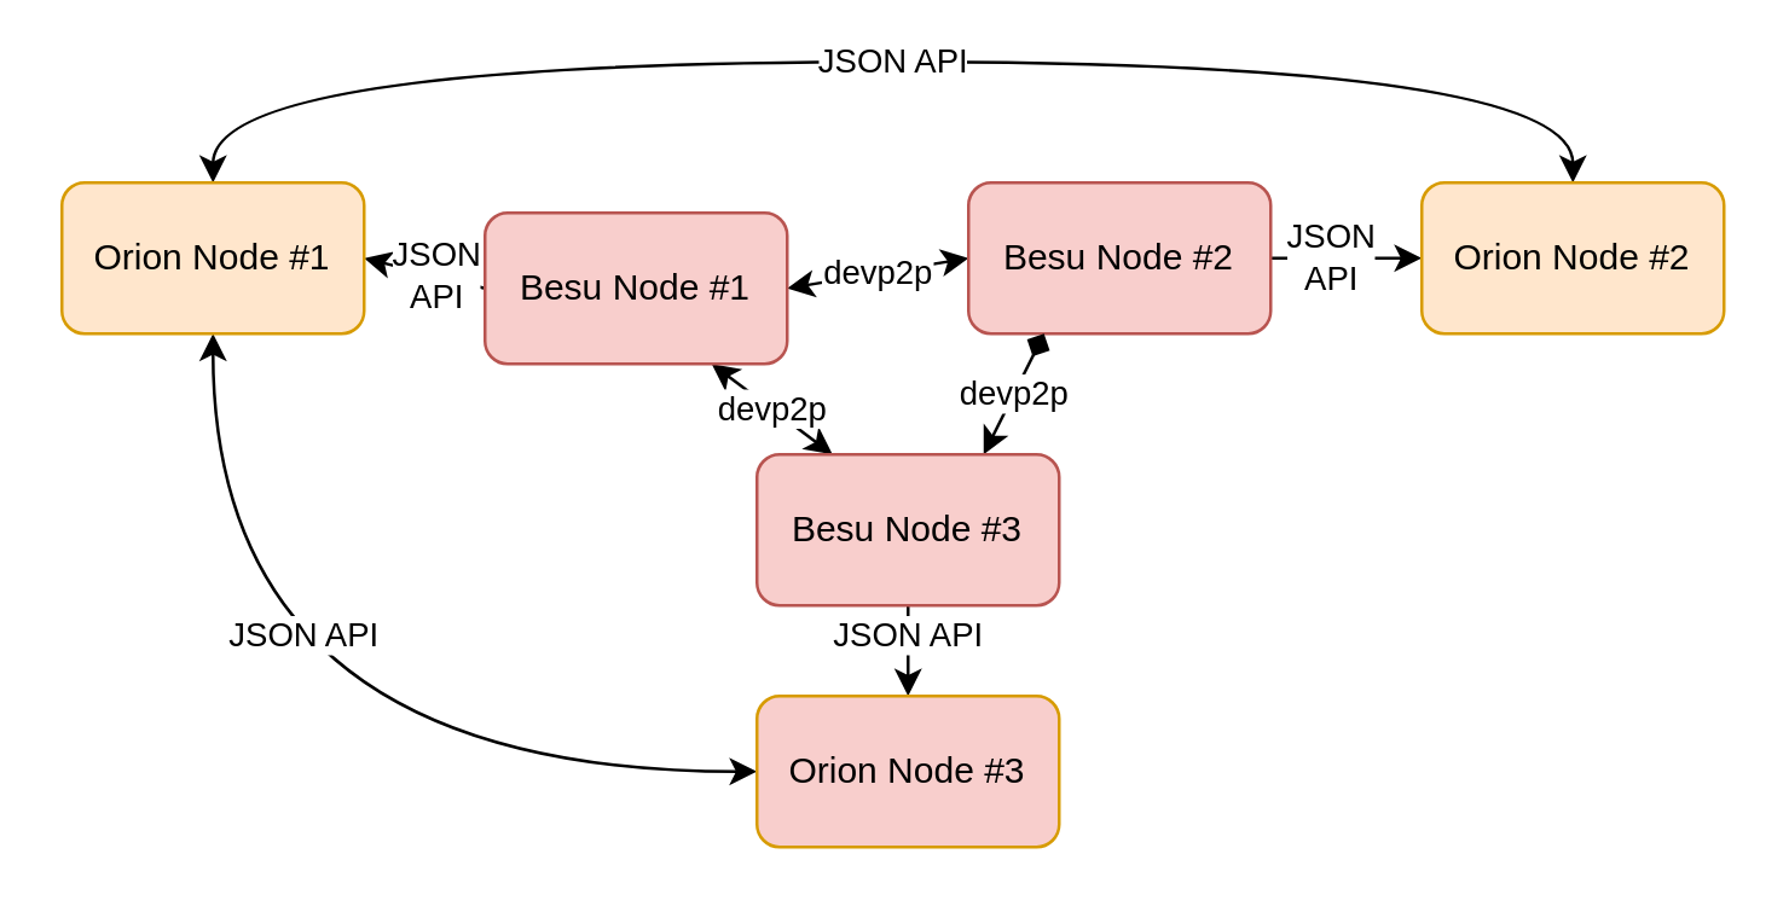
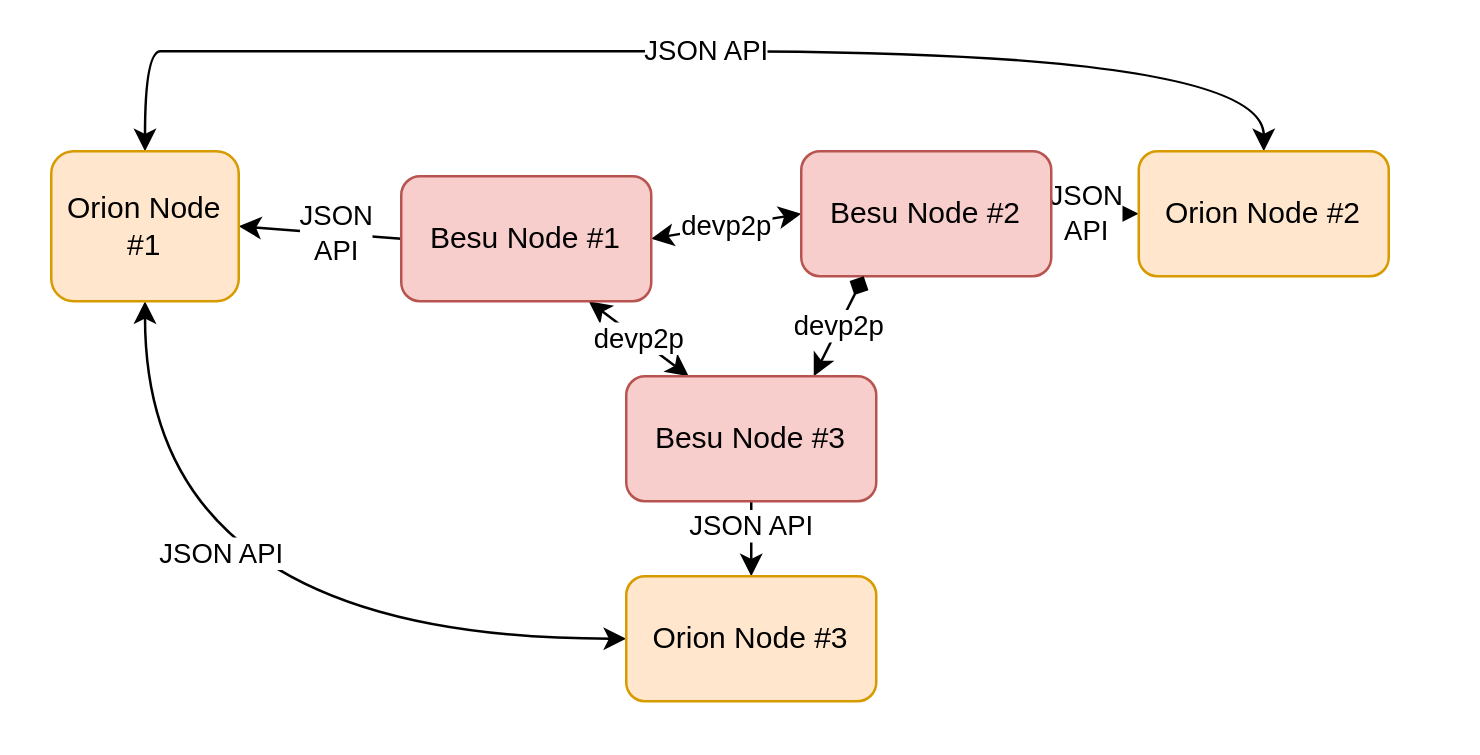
  <mxCell id="0" />
  <mxCell id="1" parent="0" />
  <mxCell id="2" value="devp2p" style="edgeStyle=none;rounded=0;orthogonalLoop=1;jettySize=auto;html=1;exitX=0.75;exitY=1;exitDx=0;exitDy=0;entryX=0.25;entryY=0;entryDx=0;entryDy=0;startArrow=classic;startFill=1;" edge="1" parent="1" source="5" target="10"><mxGeometry relative="1" as="geometry" /></mxCell>
  <mxCell id="3" value="devp2p" style="edgeStyle=none;rounded=0;orthogonalLoop=1;jettySize=auto;html=1;exitX=1;exitY=0.5;exitDx=0;exitDy=0;entryX=0;entryY=0.5;entryDx=0;entryDy=0;startArrow=classic;startFill=1;" edge="1" parent="1" source="5" target="7"><mxGeometry relative="1" as="geometry" /></mxCell>
  <mxCell id="4" value="JSON&lt;br&gt;API" style="edgeStyle=none;rounded=0;orthogonalLoop=1;jettySize=auto;html=1;exitX=0;exitY=0.5;exitDx=0;exitDy=0;entryX=1;entryY=0.5;entryDx=0;entryDy=0;startArrow=none;startFill=0;" edge="1" parent="1" source="5" target="13"><mxGeometry x="-0.2" relative="1" as="geometry"><mxPoint as="offset" /></mxGeometry></mxCell>
  <mxCell id="5" value="Besu Node #1" style="rounded=1;whiteSpace=wrap;html=1;fillColor=#f8cecc;strokeColor=#b85450;" vertex="1" parent="1"><mxGeometry x="160" y="70" width="100" height="50" as="geometry" /></mxCell>
  <mxCell id="6" value="JSON&lt;br&gt;API" style="edgeStyle=none;rounded=0;orthogonalLoop=1;jettySize=auto;html=1;exitX=1;exitY=0.5;exitDx=0;exitDy=0;entryX=0;entryY=0.5;entryDx=0;entryDy=0;startArrow=none;startFill=0;" edge="1" parent="1" source="7" target="15"><mxGeometry x="-0.2" relative="1" as="geometry"><mxPoint as="offset" /></mxGeometry></mxCell>
  <mxCell id="7" value="Besu Node #2" style="rounded=1;whiteSpace=wrap;html=1;fillColor=#f8cecc;strokeColor=#b85450;" vertex="1" parent="1"><mxGeometry x="320" y="60" width="100" height="50" as="geometry" /></mxCell>
  <mxCell id="8" value="devp2p" style="rounded=0;orthogonalLoop=1;jettySize=auto;html=1;exitX=0.75;exitY=0;exitDx=0;exitDy=0;entryX=0.25;entryY=1;entryDx=0;entryDy=0;startArrow=classic;startFill=1;endArrow=diamond;" edge="1" parent="1" source="10" target="7"><mxGeometry relative="1" as="geometry" /></mxCell>
  <mxCell id="9" value="JSON API" style="edgeStyle=none;rounded=0;orthogonalLoop=1;jettySize=auto;html=1;exitX=0.5;exitY=1;exitDx=0;exitDy=0;entryX=0.5;entryY=0;entryDx=0;entryDy=0;startArrow=none;startFill=0;" edge="1" parent="1" source="10" target="14"><mxGeometry x="-0.333" relative="1" as="geometry"><mxPoint as="offset" /></mxGeometry></mxCell>
  <mxCell id="10" value="Besu Node #3" style="rounded=1;whiteSpace=wrap;html=1;fillColor=#f8cecc;strokeColor=#b85450;" vertex="1" parent="1"><mxGeometry x="250" y="150" width="100" height="50" as="geometry" /></mxCell>
  <mxCell id="11" value="JSON API" style="edgeStyle=orthogonalEdgeStyle;rounded=1;orthogonalLoop=1;jettySize=auto;html=1;exitX=0.5;exitY=1;exitDx=0;exitDy=0;entryX=0;entryY=0.5;entryDx=0;entryDy=0;startArrow=classic;startFill=1;curved=1;" edge="1" parent="1" source="13" target="14"><mxGeometry x="-0.385" y="30" relative="1" as="geometry"><mxPoint as="offset" /></mxGeometry></mxCell>
  <mxCell id="12" value="JSON API" style="edgeStyle=orthogonalEdgeStyle;curved=1;rounded=1;orthogonalLoop=1;jettySize=auto;html=1;exitX=0.5;exitY=0;exitDx=0;exitDy=0;entryX=0.5;entryY=0;entryDx=0;entryDy=0;startArrow=classic;startFill=1;" edge="1" parent="1" source="13" target="15"><mxGeometry relative="1" as="geometry"><Array as="points"><mxPoint x="70" y="20" /><mxPoint x="520" y="20" /></Array></mxGeometry></mxCell>
- <mxCell id="13" value="Orion Node #1" style="rounded=1;whiteSpace=wrap;html=1;fillColor=#ffe6cc;strokeColor=#d79b00;" vertex="1" parent="1"><mxGeometry x="20" y="60" width="100" height="50" as="geometry" /></mxCell>
- <mxCell id="14" value="Orion Node #3" style="rounded=1;whiteSpace=wrap;html=1;fillColor=#f8cecc;strokeColor=#d79b00;" vertex="1" parent="1"><mxGeometry x="250" y="230" width="100" height="50" as="geometry" /></mxCell>
- <mxCell id="15" value="Orion Node #2" style="rounded=1;whiteSpace=wrap;html=1;fillColor=#ffe6cc;strokeColor=#d79b00;" vertex="1" parent="1"><mxGeometry x="470" y="60" width="100" height="50" as="geometry" /></mxCell>
+ <mxCell id="13" value="Orion Node #1" style="rounded=1;whiteSpace=wrap;html=1;fillColor=#ffe6cc;strokeColor=#d79b00;" vertex="1" parent="1"><mxGeometry x="20" y="60" width="75" height="60" as="geometry" /></mxCell>
+ <mxCell id="14" value="Orion Node #3" style="rounded=1;whiteSpace=wrap;html=1;fillColor=#ffe6cc;strokeColor=#d79b00;" vertex="1" parent="1"><mxGeometry x="250" y="230" width="100" height="50" as="geometry" /></mxCell>
+ <mxCell id="15" value="Orion Node #2" style="rounded=1;whiteSpace=wrap;html=1;fillColor=#ffe6cc;strokeColor=#d79b00;" vertex="1" parent="1"><mxGeometry x="455" y="60" width="100" height="50" as="geometry" /></mxCell>
